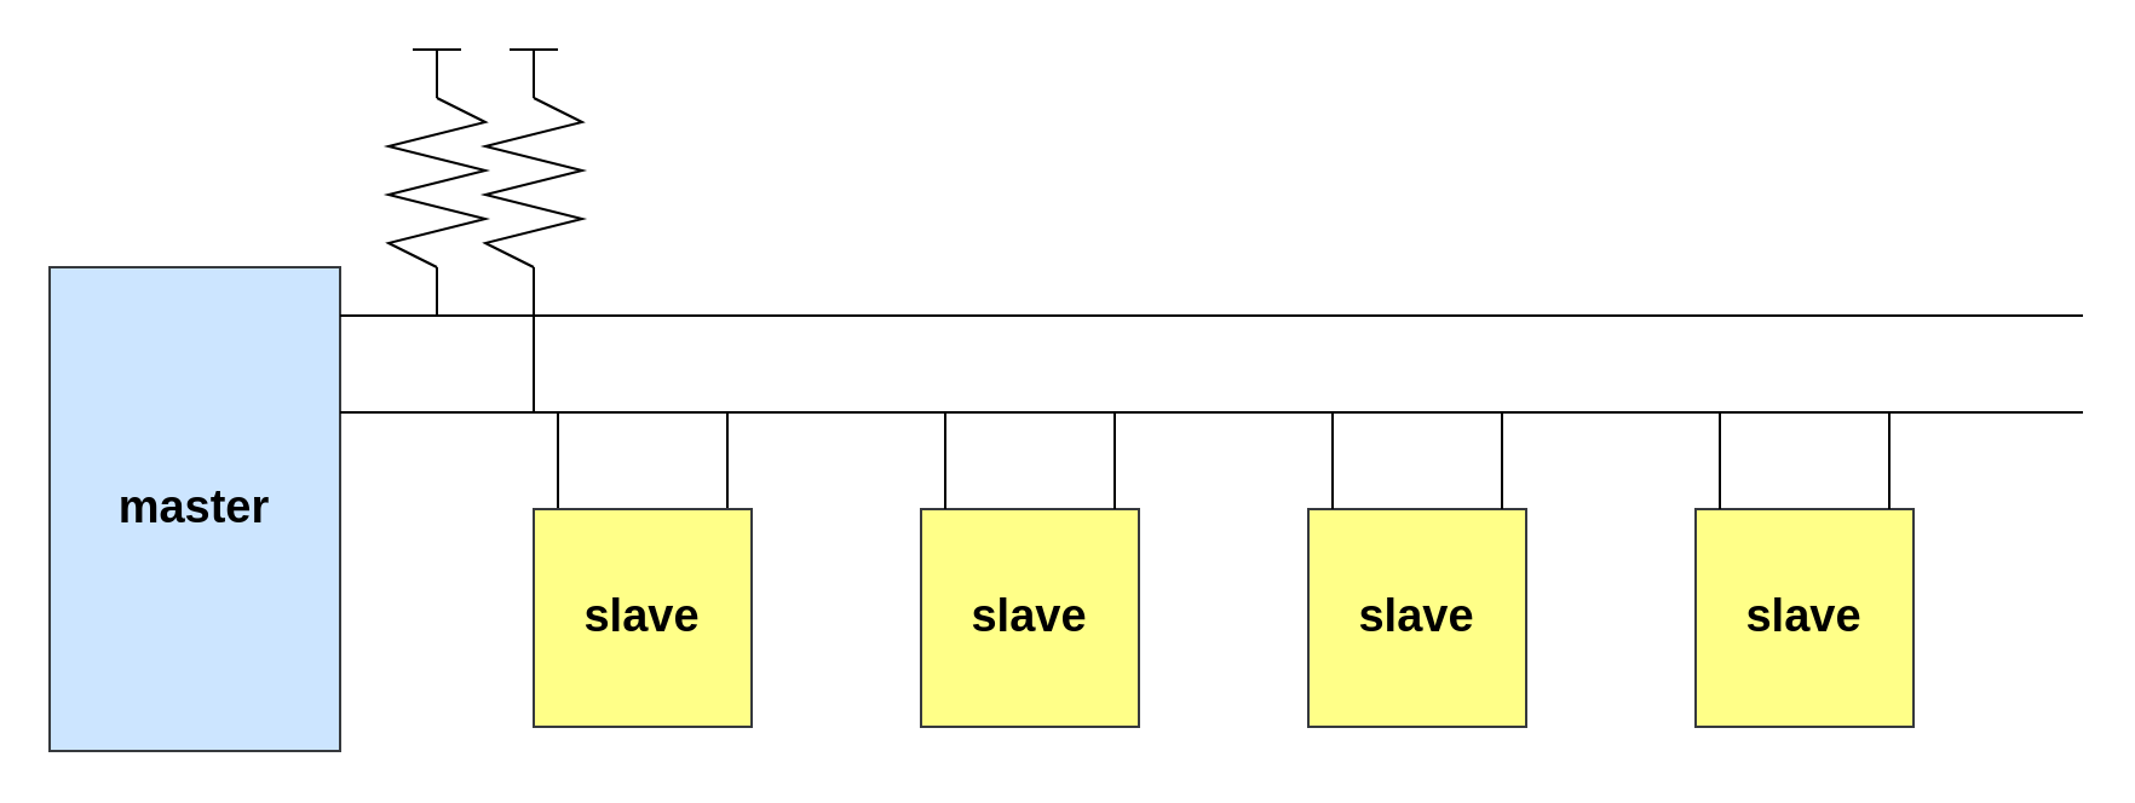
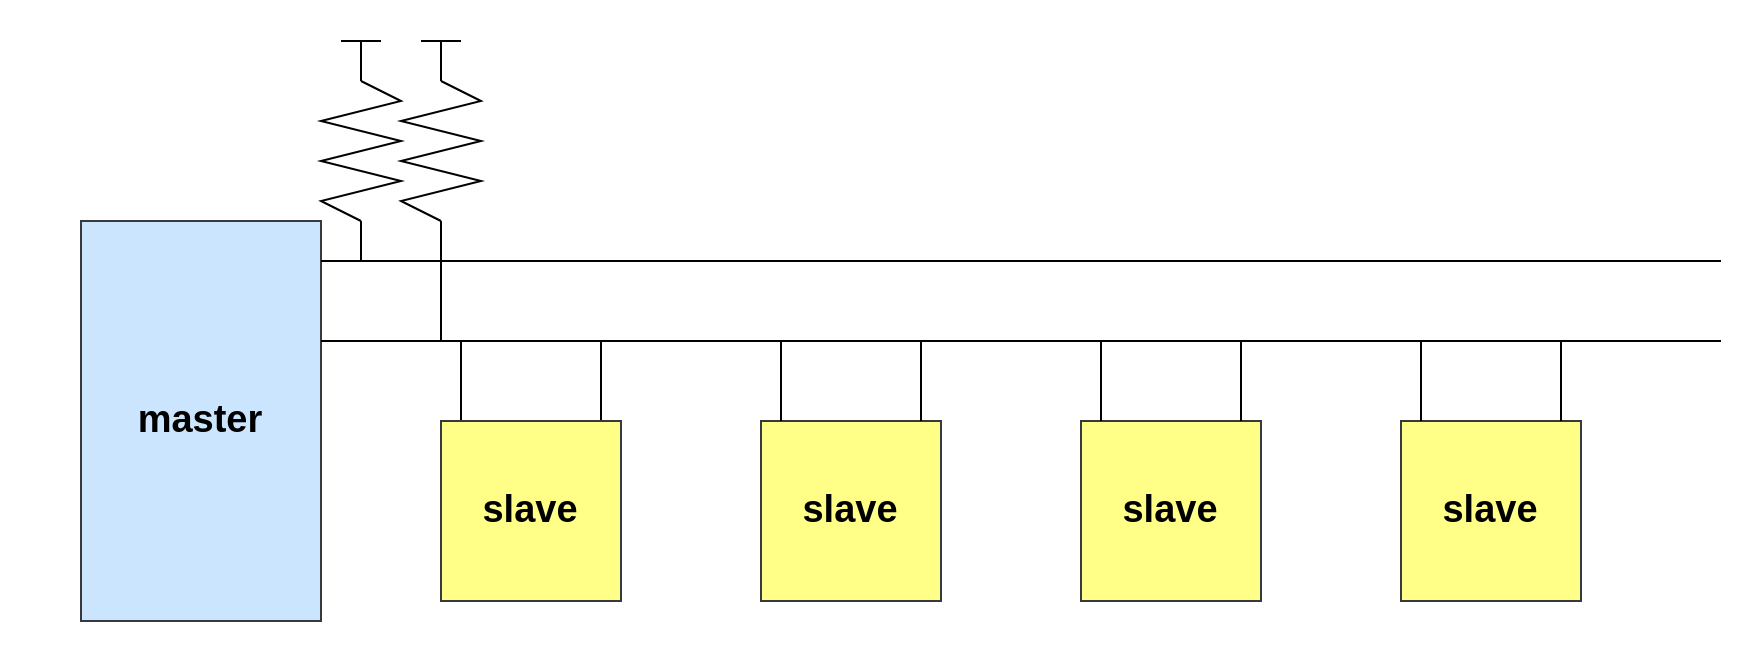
  <mxCell id="0" />
  <mxCell id="1" parent="0" />
- <mxCell id="2" value="master" style="rounded=0;whiteSpace=wrap;html=1;fontSize=19;fontStyle=1;points=[[0,0,0,0,0],[0,0.25,0,0,0],[0,0.5,0,0,0],[0,0.75,0,0,0],[0,1,0,0,0],[0.25,0,0,0,0],[0.25,1,0,0,0],[0.5,0,0,0,0],[0.5,1,0,0,0],[0.75,0,0,0,0],[0.75,1,0,0,0],[1,0,0,0,0],[1,0.1,0,0,0],[1,0.3,0,0,0],[1,0.75,0,0,0],[1,1,0,0,0]];fillColor=#cce5ff;strokeColor=#36393d;" vertex="1" parent="1"><mxGeometry x="20" y="110" width="120" height="200" as="geometry" /></mxCell>
+ <mxCell id="2" value="master" style="rounded=0;whiteSpace=wrap;html=1;fontSize=19;fontStyle=1;points=[[0,0,0,0,0],[0,0.25,0,0,0],[0,0.5,0,0,0],[0,0.75,0,0,0],[0,1,0,0,0],[0.25,0,0,0,0],[0.25,1,0,0,0],[0.5,0,0,0,0],[0.5,1,0,0,0],[0.75,0,0,0,0],[0.75,1,0,0,0],[1,0,0,0,0],[1,0.1,0,0,0],[1,0.3,0,0,0],[1,0.75,0,0,0],[1,1,0,0,0]];fillColor=#cce5ff;strokeColor=#36393d;" vertex="1" parent="1"><mxGeometry x="40" y="110" width="120" height="200" as="geometry" /></mxCell>
  <mxCell id="3" value="slave" style="rounded=0;whiteSpace=wrap;html=1;fontSize=19;fontStyle=1;fillColor=#ffff88;strokeColor=#36393d;" vertex="1" parent="1"><mxGeometry x="380" y="210" width="90" height="90" as="geometry" /></mxCell>
  <mxCell id="4" value="" style="endArrow=none;html=1;rounded=0;exitX=1;exitY=0.1;exitDx=0;exitDy=0;exitPerimeter=0;" edge="1" parent="1" source="2"><mxGeometry width="50" height="50" relative="1" as="geometry"><mxPoint x="210" y="130" as="sourcePoint" /><mxPoint x="860" y="130" as="targetPoint" /></mxGeometry></mxCell>
  <mxCell id="5" value="" style="endArrow=none;html=1;rounded=0;exitX=1;exitY=0.3;exitDx=0;exitDy=0;exitPerimeter=0;" edge="1" parent="1" source="2"><mxGeometry width="50" height="50" relative="1" as="geometry"><mxPoint x="150" y="140" as="sourcePoint" /><mxPoint x="860" y="170" as="targetPoint" /></mxGeometry></mxCell>
  <mxCell id="6" value="" style="endArrow=none;html=1;rounded=0;" edge="1" parent="1"><mxGeometry width="50" height="50" relative="1" as="geometry"><mxPoint x="180" y="130" as="sourcePoint" /><mxPoint x="180" y="110" as="targetPoint" /></mxGeometry></mxCell>
  <mxCell id="7" value="" style="endArrow=none;html=1;rounded=0;" edge="1" parent="1"><mxGeometry width="50" height="50" relative="1" as="geometry"><mxPoint x="220" y="170" as="sourcePoint" /><mxPoint x="220" y="110" as="targetPoint" /></mxGeometry></mxCell>
  <mxCell id="8" value="" style="edgeStyle=none;orthogonalLoop=1;jettySize=auto;html=1;rounded=0;endArrow=none;startFill=0;" edge="1" parent="1"><mxGeometry width="80" relative="1" as="geometry"><mxPoint x="180" y="40" as="sourcePoint" /><mxPoint x="180" y="110" as="targetPoint" /><Array as="points"><mxPoint x="200" y="50" /><mxPoint x="160" y="60" /><mxPoint x="200" y="70" /><mxPoint x="160" y="80" /><mxPoint x="200" y="90" /><mxPoint x="160" y="100" /></Array></mxGeometry></mxCell>
  <mxCell id="9" value="" style="edgeStyle=none;orthogonalLoop=1;jettySize=auto;html=1;rounded=0;endArrow=none;startFill=0;" edge="1" parent="1"><mxGeometry width="80" relative="1" as="geometry"><mxPoint x="220" y="40" as="sourcePoint" /><mxPoint x="220" y="110" as="targetPoint" /><Array as="points"><mxPoint x="240" y="50" /><mxPoint x="200" y="60" /><mxPoint x="240" y="70" /><mxPoint x="200" y="80" /><mxPoint x="240" y="90" /><mxPoint x="200" y="100" /></Array></mxGeometry></mxCell>
  <mxCell id="10" value="" style="endArrow=none;html=1;rounded=0;" edge="1" parent="1"><mxGeometry width="50" height="50" relative="1" as="geometry"><mxPoint x="180" y="40" as="sourcePoint" /><mxPoint x="180" y="20" as="targetPoint" /></mxGeometry></mxCell>
  <mxCell id="11" value="" style="endArrow=none;html=1;rounded=0;" edge="1" parent="1"><mxGeometry width="50" height="50" relative="1" as="geometry"><mxPoint x="220" y="40" as="sourcePoint" /><mxPoint x="220" y="20" as="targetPoint" /></mxGeometry></mxCell>
  <mxCell id="12" value="" style="endArrow=none;html=1;rounded=0;" edge="1" parent="1"><mxGeometry width="50" height="50" relative="1" as="geometry"><mxPoint x="170" y="20" as="sourcePoint" /><mxPoint x="190" y="20" as="targetPoint" /></mxGeometry></mxCell>
  <mxCell id="13" value="" style="endArrow=none;html=1;rounded=0;" edge="1" parent="1"><mxGeometry width="50" height="50" relative="1" as="geometry"><mxPoint x="210" y="20" as="sourcePoint" /><mxPoint x="230" y="20" as="targetPoint" /></mxGeometry></mxCell>
  <mxCell id="14" value="" style="endArrow=none;html=1;rounded=0;" edge="1" parent="1"><mxGeometry width="50" height="50" relative="1" as="geometry"><mxPoint x="230" y="210" as="sourcePoint" /><mxPoint x="230" y="170" as="targetPoint" /></mxGeometry></mxCell>
  <mxCell id="15" value="" style="endArrow=none;html=1;rounded=0;" edge="1" parent="1"><mxGeometry width="50" height="50" relative="1" as="geometry"><mxPoint x="300" y="210" as="sourcePoint" /><mxPoint x="300" y="170" as="targetPoint" /></mxGeometry></mxCell>
  <mxCell id="16" value="" style="endArrow=none;html=1;rounded=0;" edge="1" parent="1"><mxGeometry width="50" height="50" relative="1" as="geometry"><mxPoint x="460" y="210" as="sourcePoint" /><mxPoint x="460" y="170" as="targetPoint" /></mxGeometry></mxCell>
  <mxCell id="17" value="" style="endArrow=none;html=1;rounded=0;" edge="1" parent="1"><mxGeometry width="50" height="50" relative="1" as="geometry"><mxPoint x="390" y="210" as="sourcePoint" /><mxPoint x="390" y="170" as="targetPoint" /></mxGeometry></mxCell>
  <mxCell id="18" value="slave" style="rounded=0;whiteSpace=wrap;html=1;fontSize=19;fontStyle=1;fillColor=#ffff88;strokeColor=#36393d;" vertex="1" parent="1"><mxGeometry x="220" y="210" width="90" height="90" as="geometry" /></mxCell>
  <mxCell id="19" value="slave" style="rounded=0;whiteSpace=wrap;html=1;fontSize=19;fontStyle=1;fillColor=#ffff88;strokeColor=#36393d;" vertex="1" parent="1"><mxGeometry x="700" y="210" width="90" height="90" as="geometry" /></mxCell>
  <mxCell id="20" value="slave" style="rounded=0;whiteSpace=wrap;html=1;fontSize=19;fontStyle=1;fillColor=#ffff88;strokeColor=#36393d;" vertex="1" parent="1"><mxGeometry x="540" y="210" width="90" height="90" as="geometry" /></mxCell>
  <mxCell id="21" value="" style="endArrow=none;html=1;rounded=0;" edge="1" parent="1"><mxGeometry width="50" height="50" relative="1" as="geometry"><mxPoint x="620" y="210" as="sourcePoint" /><mxPoint x="620" y="170" as="targetPoint" /></mxGeometry></mxCell>
  <mxCell id="22" value="" style="endArrow=none;html=1;rounded=0;" edge="1" parent="1"><mxGeometry width="50" height="50" relative="1" as="geometry"><mxPoint x="550" y="210" as="sourcePoint" /><mxPoint x="550" y="170" as="targetPoint" /></mxGeometry></mxCell>
  <mxCell id="23" value="" style="endArrow=none;html=1;rounded=0;" edge="1" parent="1"><mxGeometry width="50" height="50" relative="1" as="geometry"><mxPoint x="780" y="210" as="sourcePoint" /><mxPoint x="780" y="170" as="targetPoint" /></mxGeometry></mxCell>
  <mxCell id="24" value="" style="endArrow=none;html=1;rounded=0;" edge="1" parent="1"><mxGeometry width="50" height="50" relative="1" as="geometry"><mxPoint x="710" y="210" as="sourcePoint" /><mxPoint x="710" y="170" as="targetPoint" /></mxGeometry></mxCell>
